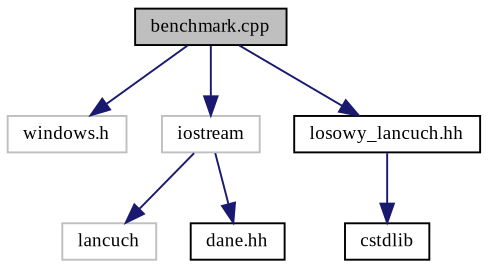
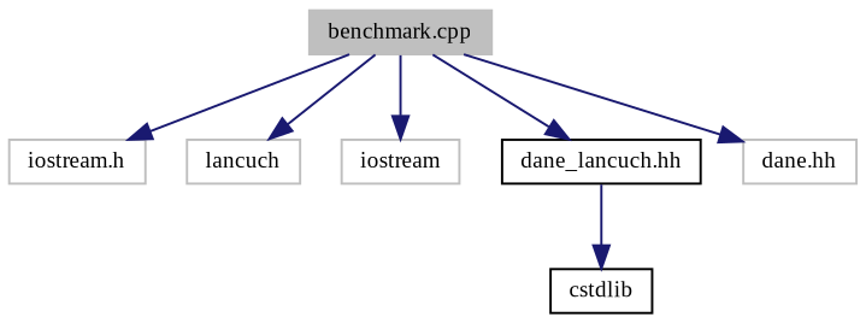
  digraph {
    fontname="Liberation Serif"
    node [color=black fillcolor=white fontname="Liberation Serif" fontsize=10 shape=record style=filled]
    edge [color=midnightblue fontname="Liberation Serif" fontsize=10 labelfontname=Helvetica labelfontsize=10 style=solid]
-   n1 [fillcolor=grey75 fontcolor=black height=0.2 label="benchmark.cpp" width=0.4]
-   n2 [color=grey75 height=0.2 label="windows.h" width=0.4]
+   n1 [color=grey75 fillcolor=grey75 fontcolor=black height=0.2 label="benchmark.cpp" width=0.4]
+   n2 [color=grey75 height=0.2 label="iostream.h" width=0.4]
    n3 [color=grey75 height=0.2 label=lancuch width=0.4]
    n4 [color=grey75 height=0.2 label=iostream width=0.4]
-   n5 [height=0.2 label="losowy_lancuch.hh" width=0.4]
-   n6 [height=0.2 label="dane.hh" width=0.4]
+   n5 [height=0.2 label="dane_lancuch.hh" width=0.4]
+   n6 [color=grey75 height=0.2 label="dane.hh" width=0.4]
    n7 [height=0.2 label=cstdlib width=0.4]
    n1 -> n2
-   n4 -> n3
+   n1 -> n3
    n1 -> n4
    n1 -> n5
-   n4 -> n6
+   n1 -> n6
    n5 -> n7
  }
